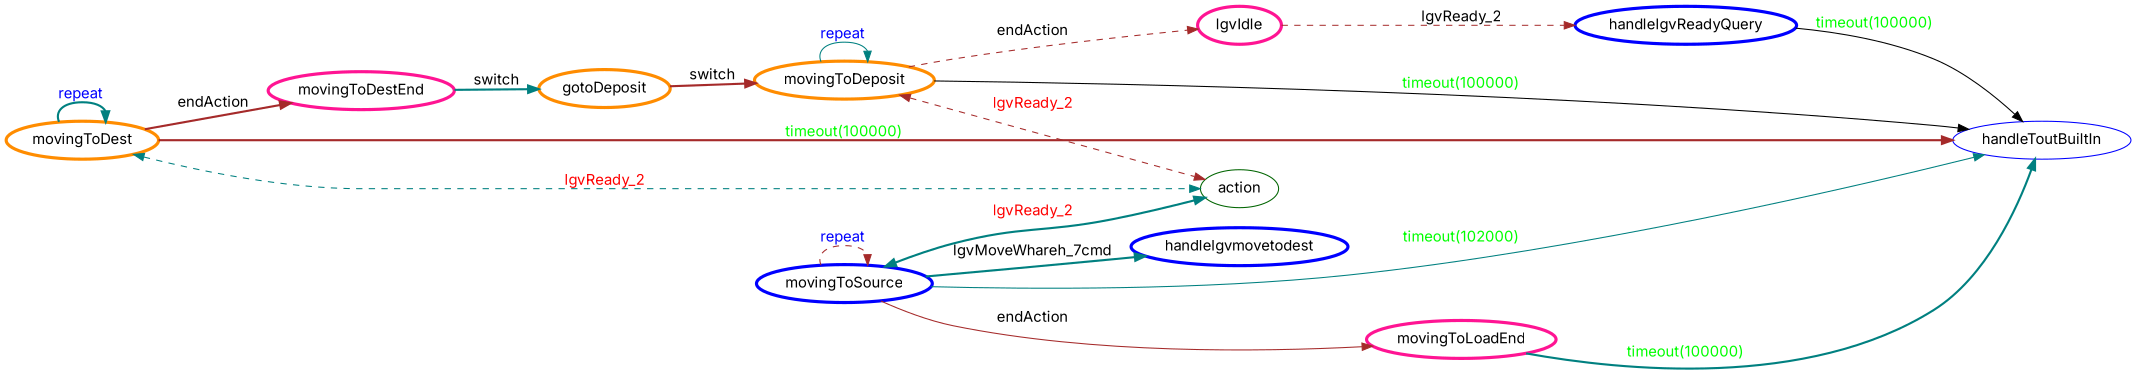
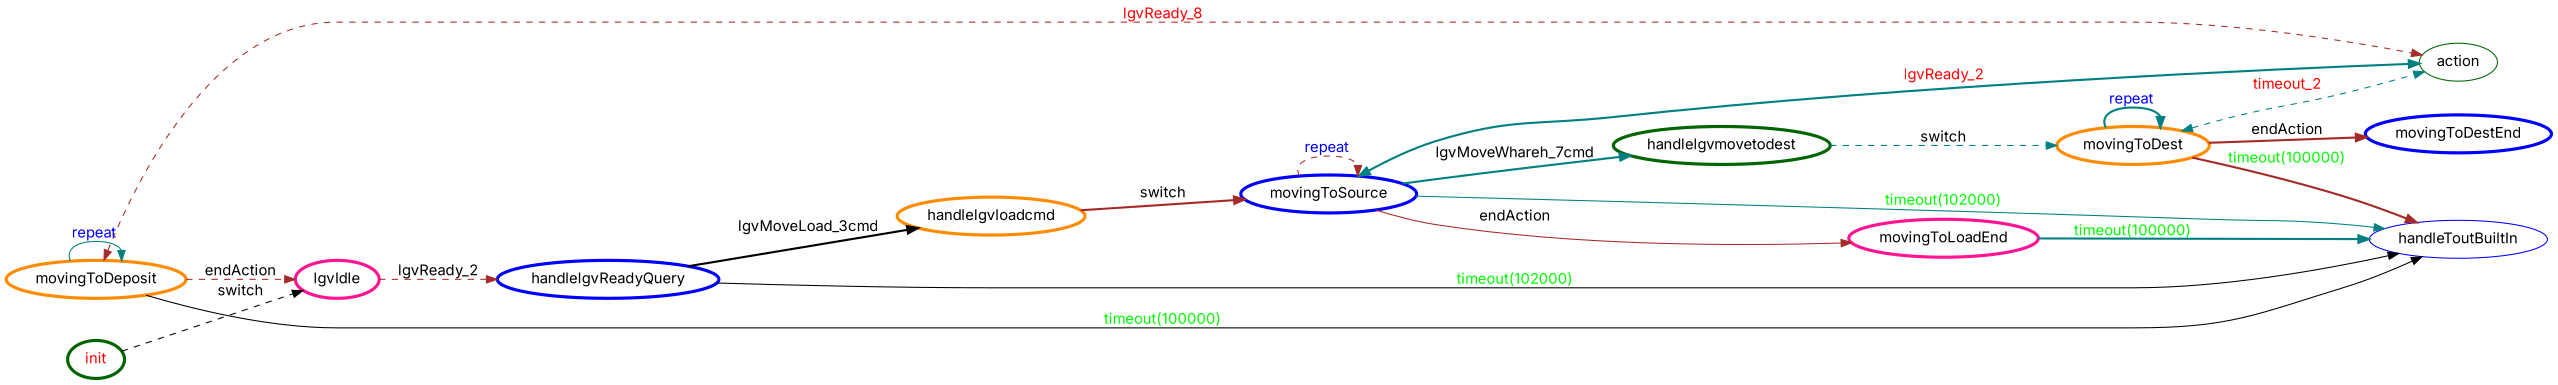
  digraph {
    fontname=Inter
    rankdir=LR
    node [color=darkorange fontcolor=black fontname=Inter penwidth=3]
    edge [color=brown fontcolor=black fontname=Inter style=bold]
+   init [color=darkgreen fontcolor=red]
    lgvIdle [color=deeppink]
    handlelgvReadyQuery [color=blue]
-   handlelgvmovetodest [color=blue]
+   handlelgvmovetodest [color=darkgreen]
    movingToDest
-   movingToDestEnd [color=deeppink]
+   movingToDestEnd [color=blue]
    action [color=darkgreen fontcolor="" penwidth=""]
    handleToutBuiltIn [color=blue fontcolor="" penwidth=""]
-   gotoDeposit
    movingToSource [color=blue]
    movingToLoadEnd [color=deeppink]
    movingToDeposit
+   handlelgvloadcmd
+   init -> lgvIdle [color=black label=switch style=dashed]
    lgvIdle -> handlelgvReadyQuery [label=lgvReady_2 style=dashed]
-   handlelgvReadyQuery -> handleToutBuiltIn [color=black fontcolor=green label="timeout(100000)" style=solid]
+   handlelgvReadyQuery -> handleToutBuiltIn [color=black fontcolor=green label="timeout(102000)" style=solid]
+   handlelgvReadyQuery -> handlelgvloadcmd [color=black label=lgvMoveLoad_3cmd]
+   handlelgvmovetodest -> movingToDest [color=teal label=switch style=dashed]
    movingToDest -> movingToDest [color=teal fontcolor=blue label="repeat "]
    movingToDest -> movingToDestEnd [label=endAction]
-   movingToDest -> action [color=teal dir=both fontcolor=red label=lgvReady_2 style=dashed]
+   movingToDest -> action [color=teal dir=both fontcolor=red label=timeout_2 style=dashed]
    movingToDest -> handleToutBuiltIn [fontcolor=green label="timeout(100000)"]
-   movingToDestEnd -> gotoDeposit [color=teal label=switch]
-   gotoDeposit -> movingToDeposit [label=switch]
    movingToSource -> handlelgvmovetodest [color=teal label=lgvMoveWhareh_7cmd]
    movingToSource -> action [color=teal dir=both fontcolor=red label=lgvReady_2]
    movingToSource -> handleToutBuiltIn [color=teal fontcolor=green label="timeout(102000)" style=solid]
    movingToSource -> movingToSource [fontcolor=blue label="repeat " style=dashed]
    movingToSource -> movingToLoadEnd [label=endAction style=solid]
    movingToLoadEnd -> handleToutBuiltIn [color=teal fontcolor=green label="timeout(100000)"]
    movingToDeposit -> lgvIdle [label=endAction style=dashed]
-   movingToDeposit -> action [dir=both fontcolor=red label=lgvReady_2 style=dashed]
+   movingToDeposit -> action [dir=both fontcolor=red label=lgvReady_8 style=dashed]
    movingToDeposit -> handleToutBuiltIn [color=black fontcolor=green label="timeout(100000)" style=solid]
    movingToDeposit -> movingToDeposit [color=teal fontcolor=blue label="repeat " style=solid]
+   handlelgvloadcmd -> movingToSource [label=switch]
  }
